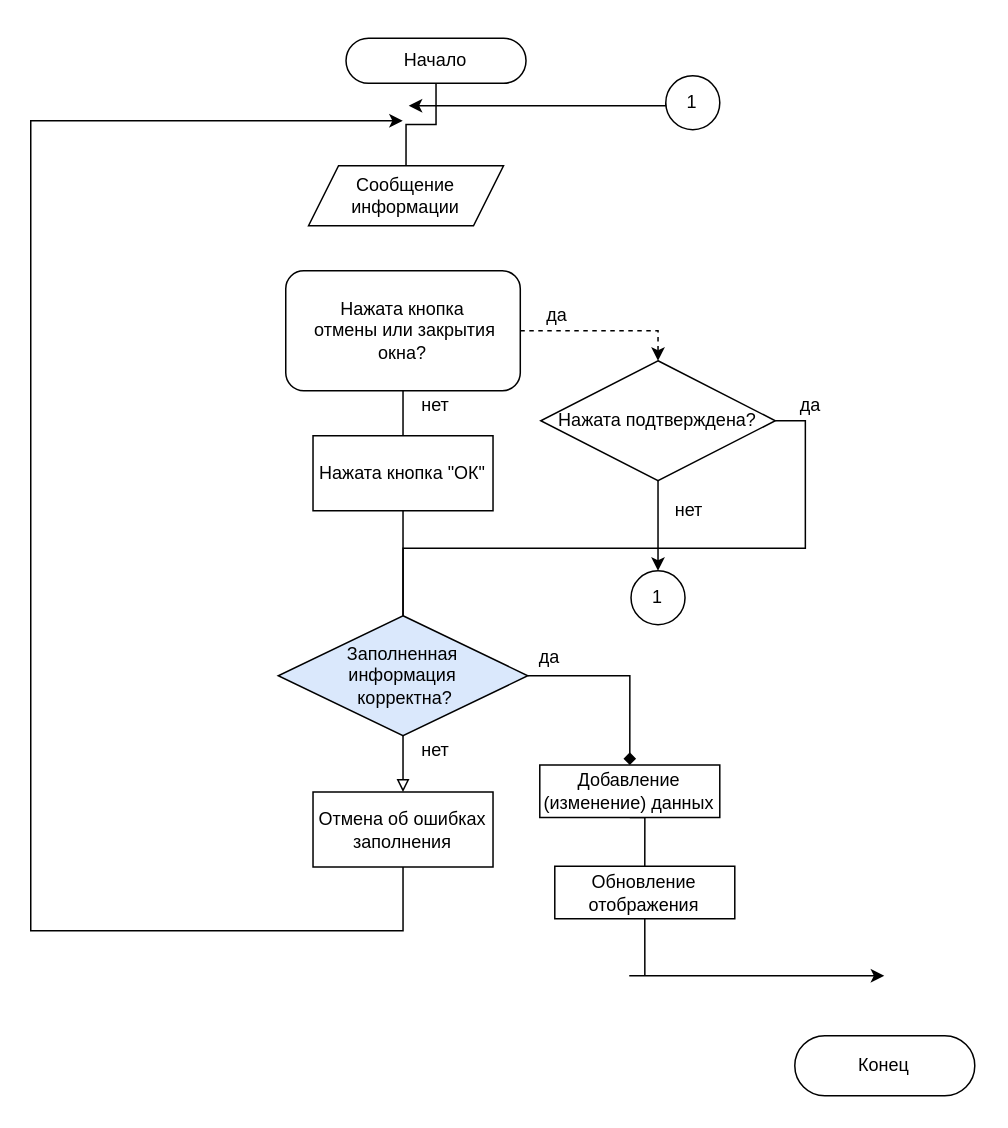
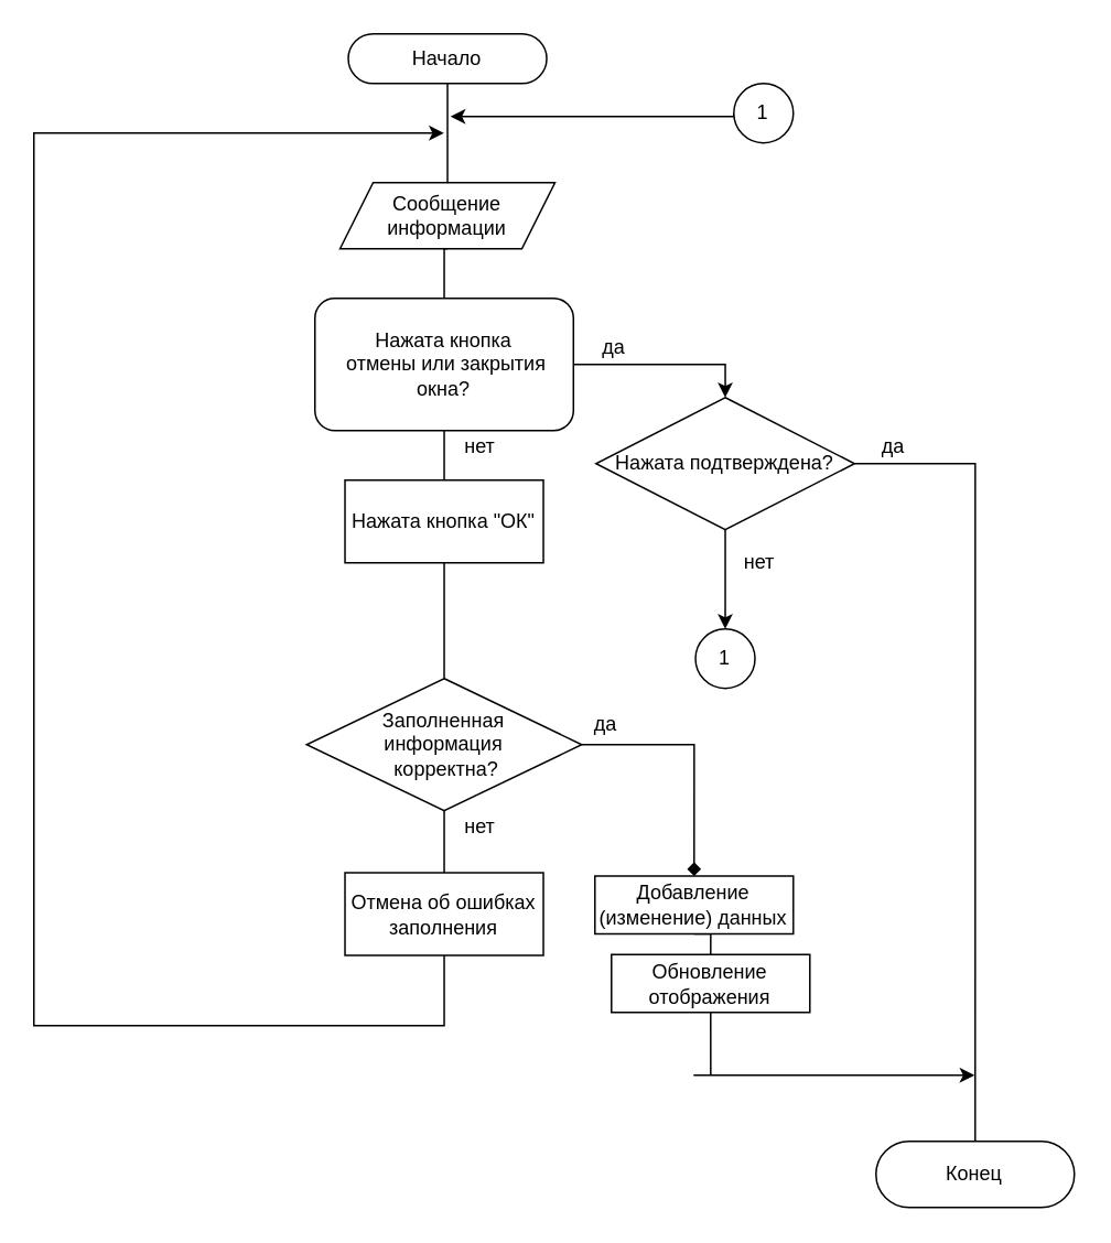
  <mxCell id="0" />
  <mxCell id="1" parent="0" />
  <mxCell id="2" style="edgeStyle=orthogonalEdgeStyle;rounded=0;orthogonalLoop=1;jettySize=auto;html=1;exitX=0.5;exitY=1;exitDx=0;exitDy=0;entryX=0.5;entryY=0;entryDx=0;entryDy=0;endArrow=none;endFill=0;" edge="1" parent="1" source="3" target="7"><mxGeometry relative="1" as="geometry" /></mxCell>
- <mxCell id="3" value="Начало" style="rounded=1;whiteSpace=wrap;html=1;arcSize=50;" vertex="1" parent="1"><mxGeometry x="230.18" y="25" width="120" height="30" as="geometry" /></mxCell>
+ <mxCell id="3" value="Начало" style="rounded=1;whiteSpace=wrap;html=1;arcSize=50;" vertex="1" parent="1"><mxGeometry x="210.18" y="20" width="120" height="30" as="geometry" /></mxCell>
  <mxCell id="4" style="edgeStyle=orthogonalEdgeStyle;rounded=0;orthogonalLoop=1;jettySize=auto;html=1;exitX=0.5;exitY=1;exitDx=0;exitDy=0;entryX=0.5;entryY=0;entryDx=0;entryDy=0;endArrow=none;endFill=0;" edge="1" parent="1" source="5" target="9"><mxGeometry relative="1" as="geometry" /></mxCell>
- <mxCell id="5" value="Добавление (изменение) данных" style="rounded=0;whiteSpace=wrap;html=1;" vertex="1" parent="1"><mxGeometry x="359.36" y="509.5" width="120" height="35" as="geometry" /></mxCell>
+ <mxCell id="5" value="Добавление (изменение) данных" style="rounded=0;whiteSpace=wrap;html=1;" vertex="1" parent="1"><mxGeometry x="359.36" y="529.5" width="120" height="35" as="geometry" /></mxCell>
+ <mxCell id="6" style="edgeStyle=orthogonalEdgeStyle;rounded=0;orthogonalLoop=1;jettySize=auto;html=1;exitX=0.5;exitY=1;exitDx=0;exitDy=0;entryX=0.5;entryY=0;entryDx=0;entryDy=0;endArrow=none;endFill=0;" edge="1" parent="1" source="7" target="15"><mxGeometry relative="1" as="geometry" /></mxCell>
  <mxCell id="7" value="Сообщение информации" style="shape=parallelogram;perimeter=parallelogramPerimeter;whiteSpace=wrap;html=1;size=0.154;" vertex="1" parent="1"><mxGeometry x="205.18" y="110" width="130" height="40" as="geometry" /></mxCell>
  <mxCell id="8" style="edgeStyle=orthogonalEdgeStyle;rounded=0;orthogonalLoop=1;jettySize=auto;html=1;exitX=0.5;exitY=1;exitDx=0;exitDy=0;endArrow=classic;endFill=1;" edge="1" parent="1" source="9"><mxGeometry relative="1" as="geometry"><mxPoint x="589" y="650" as="targetPoint" /><Array as="points"><mxPoint x="419" y="650" /><mxPoint x="590" y="650" /></Array></mxGeometry></mxCell>
  <mxCell id="9" value="Обновление отображения" style="rounded=0;whiteSpace=wrap;html=1;" vertex="1" parent="1"><mxGeometry x="369.36" y="577" width="120" height="35" as="geometry" /></mxCell>
- <mxCell id="10" style="edgeStyle=orthogonalEdgeStyle;rounded=0;orthogonalLoop=1;jettySize=auto;html=1;exitX=0.5;exitY=1;exitDx=0;exitDy=0;entryX=0.5;entryY=0;entryDx=0;entryDy=0;endArrow=block;endFill=0;" edge="1" parent="1" source="12" target="21"><mxGeometry relative="1" as="geometry" /></mxCell>
+ <mxCell id="10" style="edgeStyle=orthogonalEdgeStyle;rounded=0;orthogonalLoop=1;jettySize=auto;html=1;exitX=0.5;exitY=1;exitDx=0;exitDy=0;entryX=0.5;entryY=0;entryDx=0;entryDy=0;endArrow=none;endFill=0;" edge="1" parent="1" source="12" target="21"><mxGeometry relative="1" as="geometry" /></mxCell>
  <mxCell id="11" style="edgeStyle=orthogonalEdgeStyle;rounded=0;orthogonalLoop=1;jettySize=auto;html=1;exitX=1;exitY=0.5;exitDx=0;exitDy=0;entryX=0.5;entryY=0;entryDx=0;entryDy=0;endArrow=diamond;endFill=1;" edge="1" parent="1" source="12" target="5"><mxGeometry relative="1" as="geometry"><mxPoint x="346.36" y="550" as="sourcePoint" /></mxGeometry></mxCell>
- <mxCell id="12" value="Заполненная &lt;br&gt;информация&lt;br&gt;&amp;nbsp;корректна?" style="rhombus;whiteSpace=wrap;html=1;fillColor=#dae8fc;" vertex="1" parent="1"><mxGeometry x="185" y="410" width="166.36" height="80" as="geometry" /></mxCell>
- <mxCell id="13" style="edgeStyle=orthogonalEdgeStyle;rounded=0;orthogonalLoop=1;jettySize=auto;html=1;exitX=1;exitY=0.5;exitDx=0;exitDy=0;endArrow=classic;endFill=1;entryX=0.5;entryY=0;entryDx=0;entryDy=0;dashed=1;" edge="1" parent="1" source="15" target="18"><mxGeometry relative="1" as="geometry"><mxPoint x="440" y="219.966" as="targetPoint" /><Array as="points"><mxPoint x="438" y="220" /></Array></mxGeometry></mxCell>
+ <mxCell id="12" value="Заполненная &lt;br&gt;информация&lt;br&gt;&amp;nbsp;корректна?" style="rhombus;whiteSpace=wrap;html=1;" vertex="1" parent="1"><mxGeometry x="185" y="410" width="166.36" height="80" as="geometry" /></mxCell>
+ <mxCell id="13" style="edgeStyle=orthogonalEdgeStyle;rounded=0;orthogonalLoop=1;jettySize=auto;html=1;exitX=1;exitY=0.5;exitDx=0;exitDy=0;endArrow=classic;endFill=1;entryX=0.5;entryY=0;entryDx=0;entryDy=0;" edge="1" parent="1" source="15" target="18"><mxGeometry relative="1" as="geometry"><mxPoint x="440" y="219.966" as="targetPoint" /><Array as="points"><mxPoint x="438" y="220" /></Array></mxGeometry></mxCell>
  <mxCell id="14" style="edgeStyle=orthogonalEdgeStyle;rounded=0;orthogonalLoop=1;jettySize=auto;html=1;exitX=0.5;exitY=1;exitDx=0;exitDy=0;entryX=0.5;entryY=0;entryDx=0;entryDy=0;endArrow=none;endFill=0;" edge="1" parent="1" source="15" target="23"><mxGeometry relative="1" as="geometry" /></mxCell>
  <mxCell id="15" value="Нажата кнопка&lt;br&gt;&amp;nbsp;отмены&amp;nbsp;или закрытия окна?" style="whiteSpace=wrap;html=1;rounded=1;" vertex="1" parent="1"><mxGeometry x="190" y="180" width="156.36" height="80" as="geometry" /></mxCell>
- <mxCell id="16" style="edgeStyle=orthogonalEdgeStyle;rounded=0;orthogonalLoop=1;jettySize=auto;html=1;exitX=1;exitY=0.5;exitDx=0;exitDy=0;endArrow=none;endFill=0;" edge="1" parent="1" source="18" target="12"><mxGeometry relative="1" as="geometry"><mxPoint x="580" y="370" as="targetPoint" /></mxGeometry></mxCell>
+ <mxCell id="16" style="edgeStyle=orthogonalEdgeStyle;rounded=0;orthogonalLoop=1;jettySize=auto;html=1;exitX=1;exitY=0.5;exitDx=0;exitDy=0;endArrow=none;endFill=0;entryX=0.5;entryY=0;entryDx=0;entryDy=0;" edge="1" parent="1" source="18" target="19"><mxGeometry relative="1" as="geometry"><mxPoint x="580" y="370" as="targetPoint" /></mxGeometry></mxCell>
  <mxCell id="17" style="edgeStyle=orthogonalEdgeStyle;rounded=0;orthogonalLoop=1;jettySize=auto;html=1;exitX=0.5;exitY=1;exitDx=0;exitDy=0;endArrow=classic;endFill=1;" edge="1" parent="1" source="18" target="26"><mxGeometry relative="1" as="geometry"><mxPoint x="438" y="350" as="targetPoint" /></mxGeometry></mxCell>
  <mxCell id="18" value="Нажата подтверждена?" style="rhombus;whiteSpace=wrap;html=1;" vertex="1" parent="1"><mxGeometry x="360" y="240" width="156.36" height="80" as="geometry" /></mxCell>
  <mxCell id="19" value="Конец" style="rounded=1;whiteSpace=wrap;html=1;arcSize=50;" vertex="1" parent="1"><mxGeometry x="529.36" y="690" width="120" height="40" as="geometry" /></mxCell>
  <mxCell id="20" style="edgeStyle=orthogonalEdgeStyle;rounded=0;orthogonalLoop=1;jettySize=auto;html=1;exitX=0.5;exitY=1;exitDx=0;exitDy=0;endArrow=classic;endFill=1;" edge="1" parent="1" source="21"><mxGeometry relative="1" as="geometry"><mxPoint x="268" y="80" as="targetPoint" /><Array as="points"><mxPoint x="268" y="620" /><mxPoint x="20" y="620" /><mxPoint x="20" y="80" /><mxPoint x="268" y="80" /></Array></mxGeometry></mxCell>
  <mxCell id="21" value="Отмена об ошибках заполнения" style="rounded=0;whiteSpace=wrap;html=1;" vertex="1" parent="1"><mxGeometry x="208.18" y="527.5" width="120" height="50" as="geometry" /></mxCell>
  <mxCell id="22" style="edgeStyle=orthogonalEdgeStyle;rounded=0;orthogonalLoop=1;jettySize=auto;html=1;exitX=0.5;exitY=1;exitDx=0;exitDy=0;entryX=0.5;entryY=0;entryDx=0;entryDy=0;endArrow=none;endFill=0;" edge="1" parent="1" source="23" target="12"><mxGeometry relative="1" as="geometry" /></mxCell>
  <mxCell id="23" value="Нажата кнопка &quot;ОК&quot;" style="rounded=0;whiteSpace=wrap;html=1;" vertex="1" parent="1"><mxGeometry x="208.18" y="290" width="120" height="50" as="geometry" /></mxCell>
  <mxCell id="24" value="да" style="text;html=1;strokeColor=none;fillColor=none;align=center;verticalAlign=middle;whiteSpace=wrap;rounded=0;" vertex="1" parent="1"><mxGeometry x="346.36" y="427.5" width="40" height="20" as="geometry" /></mxCell>
  <mxCell id="25" value="да" style="text;html=1;strokeColor=none;fillColor=none;align=center;verticalAlign=middle;whiteSpace=wrap;rounded=0;" vertex="1" parent="1"><mxGeometry x="351.36" y="200" width="40" height="20" as="geometry" /></mxCell>
  <mxCell id="26" value="1" style="ellipse;whiteSpace=wrap;html=1;aspect=fixed;" vertex="1" parent="1"><mxGeometry x="420.18" y="380" width="36" height="36" as="geometry" /></mxCell>
  <mxCell id="27" style="edgeStyle=orthogonalEdgeStyle;rounded=0;orthogonalLoop=1;jettySize=auto;html=1;exitX=0;exitY=0.5;exitDx=0;exitDy=0;endArrow=classic;endFill=1;" edge="1" parent="1" source="28"><mxGeometry relative="1" as="geometry"><mxPoint x="272" y="70" as="targetPoint" /><Array as="points"><mxPoint x="412" y="70" /><mxPoint x="272" y="70" /></Array></mxGeometry></mxCell>
  <mxCell id="28" value="1" style="ellipse;whiteSpace=wrap;html=1;aspect=fixed;" vertex="1" parent="1"><mxGeometry x="443.36" y="50" width="36" height="36" as="geometry" /></mxCell>
  <mxCell id="29" value="нет" style="text;html=1;strokeColor=none;fillColor=none;align=center;verticalAlign=middle;whiteSpace=wrap;rounded=0;" vertex="1" parent="1"><mxGeometry x="270" y="490" width="40" height="20" as="geometry" /></mxCell>
  <mxCell id="30" value="нет" style="text;html=1;strokeColor=none;fillColor=none;align=center;verticalAlign=middle;whiteSpace=wrap;rounded=0;" vertex="1" parent="1"><mxGeometry x="270" y="260" width="40" height="20" as="geometry" /></mxCell>
  <mxCell id="31" value="нет" style="text;html=1;strokeColor=none;fillColor=none;align=center;verticalAlign=middle;whiteSpace=wrap;rounded=0;" vertex="1" parent="1"><mxGeometry x="439.36" y="330" width="40" height="20" as="geometry" /></mxCell>
  <mxCell id="32" value="да" style="text;html=1;strokeColor=none;fillColor=none;align=center;verticalAlign=middle;whiteSpace=wrap;rounded=0;" vertex="1" parent="1"><mxGeometry x="520" y="260" width="40" height="20" as="geometry" /></mxCell>
